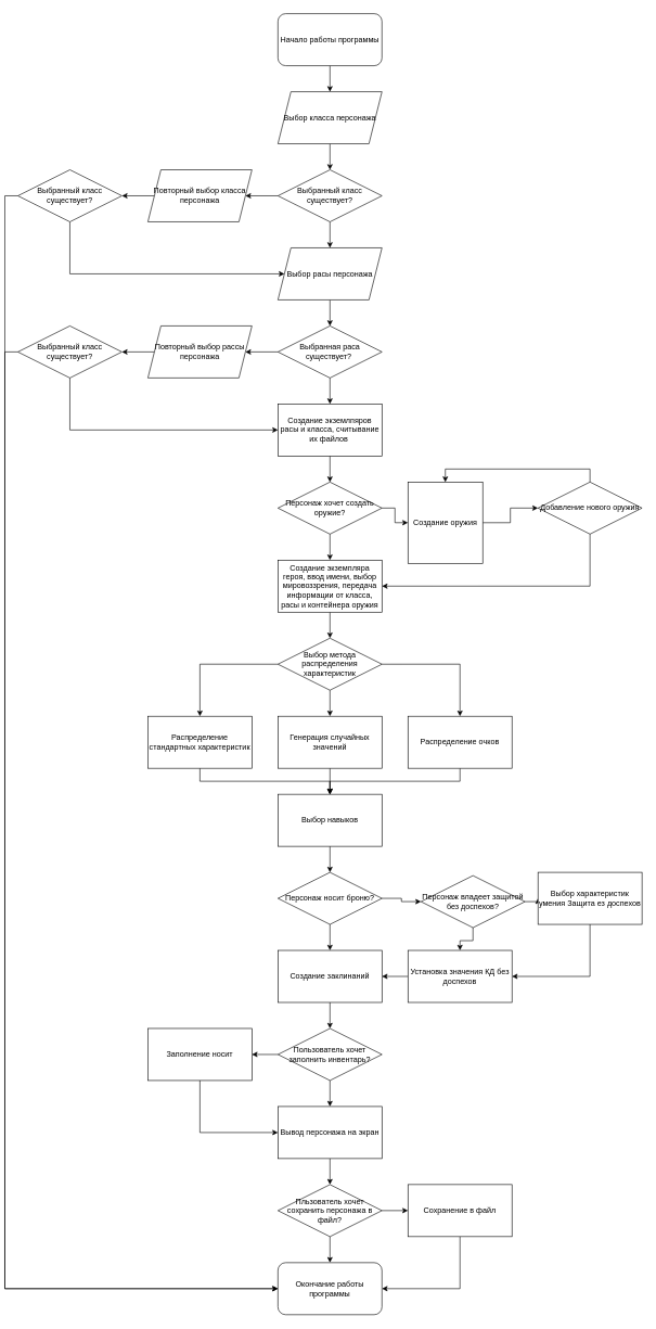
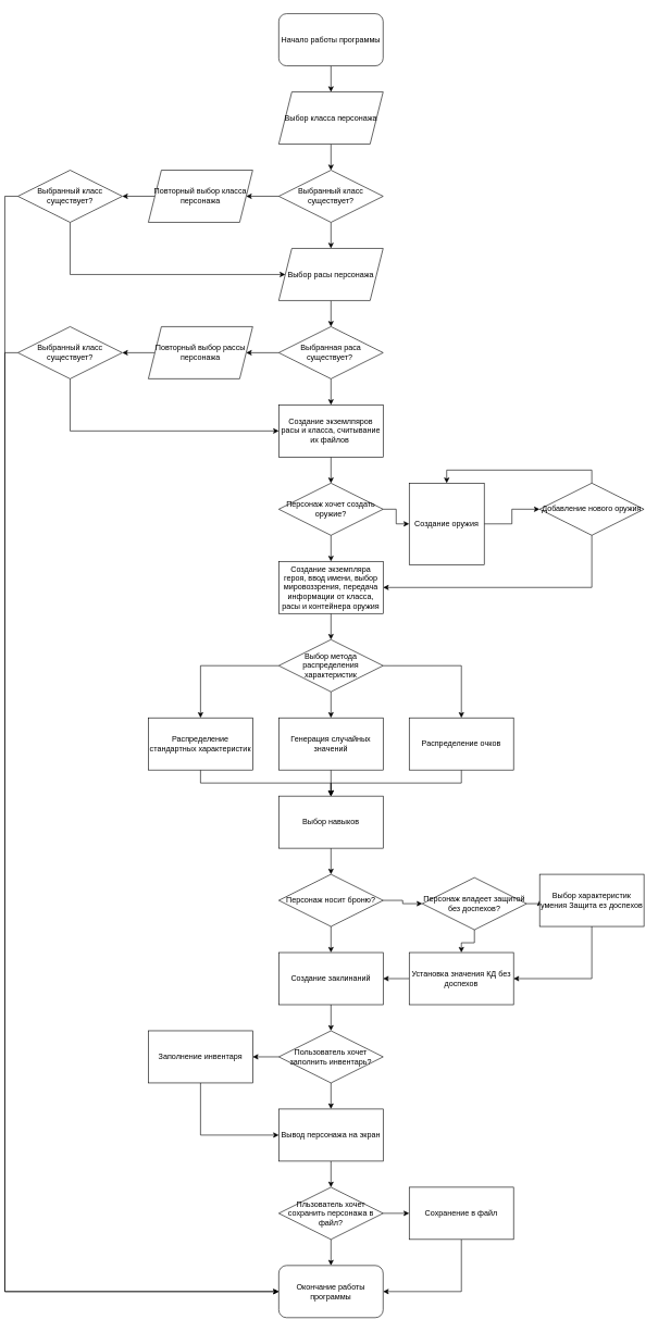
  <mxCell id="0" />
  <mxCell id="1" parent="0" />
  <mxCell id="2" style="edgeStyle=orthogonalEdgeStyle;rounded=0;orthogonalLoop=1;jettySize=auto;html=1;exitX=0.5;exitY=1;exitDx=0;exitDy=0;" edge="1" parent="1" source="3" target="5"><mxGeometry relative="1" as="geometry" /></mxCell>
  <mxCell id="3" value="Начало работы программы" style="rounded=1;whiteSpace=wrap;html=1;" vertex="1" parent="1"><mxGeometry x="420" y="20" width="160" height="80" as="geometry" /></mxCell>
  <mxCell id="4" style="edgeStyle=orthogonalEdgeStyle;rounded=0;orthogonalLoop=1;jettySize=auto;html=1;exitX=0.5;exitY=1;exitDx=0;exitDy=0;entryX=0.5;entryY=0;entryDx=0;entryDy=0;" edge="1" parent="1" source="5" target="8"><mxGeometry relative="1" as="geometry" /></mxCell>
  <mxCell id="5" value="Выбор класса персонажа" style="shape=parallelogram;perimeter=parallelogramPerimeter;whiteSpace=wrap;html=1;fixedSize=1;" vertex="1" parent="1"><mxGeometry x="420" y="140" width="160" height="80" as="geometry" /></mxCell>
  <mxCell id="6" style="edgeStyle=orthogonalEdgeStyle;rounded=0;orthogonalLoop=1;jettySize=auto;html=1;exitX=0.5;exitY=1;exitDx=0;exitDy=0;entryX=0.5;entryY=0;entryDx=0;entryDy=0;" edge="1" parent="1" source="8" target="12"><mxGeometry relative="1" as="geometry" /></mxCell>
  <mxCell id="7" style="edgeStyle=orthogonalEdgeStyle;rounded=0;orthogonalLoop=1;jettySize=auto;html=1;exitX=0;exitY=0.5;exitDx=0;exitDy=0;entryX=1;entryY=0.5;entryDx=0;entryDy=0;" edge="1" parent="1" source="8" target="10"><mxGeometry relative="1" as="geometry" /></mxCell>
  <mxCell id="8" value="Выбранный класс существует?" style="rhombus;whiteSpace=wrap;html=1;" vertex="1" parent="1"><mxGeometry x="420" y="260" width="160" height="80" as="geometry" /></mxCell>
  <mxCell id="9" style="edgeStyle=orthogonalEdgeStyle;rounded=0;orthogonalLoop=1;jettySize=auto;html=1;exitX=0;exitY=0.5;exitDx=0;exitDy=0;" edge="1" parent="1" source="10" target="20"><mxGeometry relative="1" as="geometry" /></mxCell>
  <mxCell id="10" value="Повторный выбор класса персонажа" style="shape=parallelogram;perimeter=parallelogramPerimeter;whiteSpace=wrap;html=1;fixedSize=1;" vertex="1" parent="1"><mxGeometry x="220" y="260" width="160" height="80" as="geometry" /></mxCell>
  <mxCell id="11" style="edgeStyle=orthogonalEdgeStyle;rounded=0;orthogonalLoop=1;jettySize=auto;html=1;exitX=0.5;exitY=1;exitDx=0;exitDy=0;" edge="1" parent="1" source="12" target="15"><mxGeometry relative="1" as="geometry" /></mxCell>
  <mxCell id="12" value="Выбор расы персонажа" style="shape=parallelogram;perimeter=parallelogramPerimeter;whiteSpace=wrap;html=1;fixedSize=1;" vertex="1" parent="1"><mxGeometry x="420" y="380" width="160" height="80" as="geometry" /></mxCell>
  <mxCell id="13" style="edgeStyle=orthogonalEdgeStyle;rounded=0;orthogonalLoop=1;jettySize=auto;html=1;exitX=0.5;exitY=1;exitDx=0;exitDy=0;" edge="1" parent="1" source="15" target="17"><mxGeometry relative="1" as="geometry" /></mxCell>
  <mxCell id="14" style="edgeStyle=orthogonalEdgeStyle;rounded=0;orthogonalLoop=1;jettySize=auto;html=1;exitX=0;exitY=0.5;exitDx=0;exitDy=0;entryX=1;entryY=0.5;entryDx=0;entryDy=0;" edge="1" parent="1" source="15" target="22"><mxGeometry relative="1" as="geometry" /></mxCell>
  <mxCell id="15" value="Выбранная раса существует?&amp;nbsp;" style="rhombus;whiteSpace=wrap;html=1;" vertex="1" parent="1"><mxGeometry x="420" y="500" width="160" height="80" as="geometry" /></mxCell>
  <mxCell id="16" style="edgeStyle=orthogonalEdgeStyle;rounded=0;orthogonalLoop=1;jettySize=auto;html=1;exitX=0.5;exitY=1;exitDx=0;exitDy=0;entryX=0.5;entryY=0;entryDx=0;entryDy=0;" edge="1" parent="1" source="17" target="28"><mxGeometry relative="1" as="geometry"><mxPoint x="500" y="740" as="targetPoint" /></mxGeometry></mxCell>
  <mxCell id="17" value="Создание экземлпяров расы и класса, считывание их файлов&amp;nbsp;" style="rounded=0;whiteSpace=wrap;html=1;" vertex="1" parent="1"><mxGeometry x="420" y="620" width="160" height="80" as="geometry" /></mxCell>
  <mxCell id="18" style="edgeStyle=orthogonalEdgeStyle;rounded=0;orthogonalLoop=1;jettySize=auto;html=1;exitX=0.5;exitY=1;exitDx=0;exitDy=0;entryX=0;entryY=0.5;entryDx=0;entryDy=0;" edge="1" parent="1" source="20" target="12"><mxGeometry relative="1" as="geometry"><mxPoint x="100" y="420" as="targetPoint" /><Array as="points"><mxPoint x="100" y="420" /></Array></mxGeometry></mxCell>
  <mxCell id="19" style="edgeStyle=orthogonalEdgeStyle;rounded=0;orthogonalLoop=1;jettySize=auto;html=1;exitX=0;exitY=0.5;exitDx=0;exitDy=0;entryX=0;entryY=0.5;entryDx=0;entryDy=0;" edge="1" parent="1" source="20" target="70"><mxGeometry relative="1" as="geometry" /></mxCell>
  <mxCell id="20" value="Выбранный класс существует?" style="rhombus;whiteSpace=wrap;html=1;" vertex="1" parent="1"><mxGeometry x="20" y="260" width="160" height="80" as="geometry" /></mxCell>
  <mxCell id="21" style="edgeStyle=orthogonalEdgeStyle;rounded=0;orthogonalLoop=1;jettySize=auto;html=1;exitX=0;exitY=0.5;exitDx=0;exitDy=0;" edge="1" parent="1" source="22" target="25"><mxGeometry relative="1" as="geometry" /></mxCell>
  <mxCell id="22" value="Повторный выбор рассы персонажа" style="shape=parallelogram;perimeter=parallelogramPerimeter;whiteSpace=wrap;html=1;fixedSize=1;" vertex="1" parent="1"><mxGeometry x="220" y="500" width="160" height="80" as="geometry" /></mxCell>
  <mxCell id="23" style="edgeStyle=orthogonalEdgeStyle;rounded=0;orthogonalLoop=1;jettySize=auto;html=1;exitX=0.5;exitY=1;exitDx=0;exitDy=0;entryX=0;entryY=0.5;entryDx=0;entryDy=0;" edge="1" parent="1" source="25" target="17"><mxGeometry relative="1" as="geometry" /></mxCell>
  <mxCell id="24" style="edgeStyle=orthogonalEdgeStyle;rounded=0;orthogonalLoop=1;jettySize=auto;html=1;exitX=0;exitY=0.5;exitDx=0;exitDy=0;entryX=0;entryY=0.5;entryDx=0;entryDy=0;" edge="1" parent="1" source="25" target="70"><mxGeometry relative="1" as="geometry" /></mxCell>
  <mxCell id="25" value="Выбранный класс существует?" style="rhombus;whiteSpace=wrap;html=1;" vertex="1" parent="1"><mxGeometry x="20" y="500" width="160" height="80" as="geometry" /></mxCell>
  <mxCell id="26" style="edgeStyle=orthogonalEdgeStyle;rounded=0;orthogonalLoop=1;jettySize=auto;html=1;exitX=1;exitY=0.5;exitDx=0;exitDy=0;" edge="1" parent="1" source="28" target="32"><mxGeometry relative="1" as="geometry" /></mxCell>
  <mxCell id="27" style="edgeStyle=orthogonalEdgeStyle;rounded=0;orthogonalLoop=1;jettySize=auto;html=1;exitX=0.5;exitY=1;exitDx=0;exitDy=0;" edge="1" parent="1" source="28" target="30"><mxGeometry relative="1" as="geometry" /></mxCell>
  <mxCell id="28" value="Персонаж хочет создать оружие?" style="rhombus;whiteSpace=wrap;html=1;" vertex="1" parent="1"><mxGeometry x="420" y="740.04" width="160" height="80" as="geometry" /></mxCell>
  <mxCell id="29" style="edgeStyle=orthogonalEdgeStyle;rounded=0;orthogonalLoop=1;jettySize=auto;html=1;exitX=0.5;exitY=1;exitDx=0;exitDy=0;entryX=0.5;entryY=0;entryDx=0;entryDy=0;" edge="1" parent="1" source="30" target="39"><mxGeometry relative="1" as="geometry" /></mxCell>
  <mxCell id="30" value="Создание экземпляра героя, ввод имени, выбор мировоззрения, передача информации от класса, расы и контейнера оружия" style="rounded=0;whiteSpace=wrap;html=1;" vertex="1" parent="1"><mxGeometry x="420" y="860.04" width="160" height="80" as="geometry" /></mxCell>
  <mxCell id="31" style="edgeStyle=orthogonalEdgeStyle;rounded=0;orthogonalLoop=1;jettySize=auto;html=1;exitX=1;exitY=0.5;exitDx=0;exitDy=0;entryX=0;entryY=0.5;entryDx=0;entryDy=0;" edge="1" parent="1" source="32" target="35"><mxGeometry relative="1" as="geometry" /></mxCell>
  <mxCell id="32" value="Создание оружия" style="rounded=0;whiteSpace=wrap;html=1;" vertex="1" parent="1"><mxGeometry x="620" y="740.04" width="115" height="125" as="geometry" /></mxCell>
  <mxCell id="33" style="edgeStyle=orthogonalEdgeStyle;rounded=0;orthogonalLoop=1;jettySize=auto;html=1;exitX=0.5;exitY=0;exitDx=0;exitDy=0;entryX=0.5;entryY=0;entryDx=0;entryDy=0;" edge="1" parent="1" source="35" target="32"><mxGeometry relative="1" as="geometry" /></mxCell>
  <mxCell id="34" style="edgeStyle=orthogonalEdgeStyle;rounded=0;orthogonalLoop=1;jettySize=auto;html=1;exitX=0.5;exitY=1;exitDx=0;exitDy=0;entryX=1;entryY=0.5;entryDx=0;entryDy=0;" edge="1" parent="1" source="35" target="30"><mxGeometry relative="1" as="geometry" /></mxCell>
  <mxCell id="35" value="Добавление нового оружия" style="rhombus;whiteSpace=wrap;html=1;" vertex="1" parent="1"><mxGeometry x="820" y="740.04" width="160" height="80" as="geometry" /></mxCell>
  <mxCell id="36" style="edgeStyle=orthogonalEdgeStyle;rounded=0;orthogonalLoop=1;jettySize=auto;html=1;exitX=0.5;exitY=1;exitDx=0;exitDy=0;" edge="1" parent="1" source="39" target="41"><mxGeometry relative="1" as="geometry" /></mxCell>
  <mxCell id="37" style="edgeStyle=orthogonalEdgeStyle;rounded=0;orthogonalLoop=1;jettySize=auto;html=1;exitX=1;exitY=0.5;exitDx=0;exitDy=0;" edge="1" parent="1" source="39" target="43"><mxGeometry relative="1" as="geometry" /></mxCell>
  <mxCell id="38" style="edgeStyle=orthogonalEdgeStyle;rounded=0;orthogonalLoop=1;jettySize=auto;html=1;exitX=0;exitY=0.5;exitDx=0;exitDy=0;" edge="1" parent="1" source="39" target="45"><mxGeometry relative="1" as="geometry" /></mxCell>
  <mxCell id="39" value="Выбор метода распределения характеристик" style="rhombus;whiteSpace=wrap;html=1;" vertex="1" parent="1"><mxGeometry x="420" y="980.04" width="160" height="80" as="geometry" /></mxCell>
  <mxCell id="40" style="edgeStyle=orthogonalEdgeStyle;rounded=0;orthogonalLoop=1;jettySize=auto;html=1;exitX=0.5;exitY=1;exitDx=0;exitDy=0;" edge="1" parent="1" source="41" target="47"><mxGeometry relative="1" as="geometry" /></mxCell>
  <mxCell id="41" value="Генерация случайных значений" style="rounded=0;whiteSpace=wrap;html=1;" vertex="1" parent="1"><mxGeometry x="420" y="1100.04" width="160" height="80" as="geometry" /></mxCell>
  <mxCell id="42" style="edgeStyle=orthogonalEdgeStyle;rounded=0;orthogonalLoop=1;jettySize=auto;html=1;exitX=0.5;exitY=1;exitDx=0;exitDy=0;" edge="1" parent="1" source="43" target="47"><mxGeometry relative="1" as="geometry" /></mxCell>
  <mxCell id="43" value="Распределение очков" style="rounded=0;whiteSpace=wrap;html=1;" vertex="1" parent="1"><mxGeometry x="620" y="1100.04" width="160" height="80" as="geometry" /></mxCell>
  <mxCell id="44" style="edgeStyle=orthogonalEdgeStyle;rounded=0;orthogonalLoop=1;jettySize=auto;html=1;exitX=0.5;exitY=1;exitDx=0;exitDy=0;" edge="1" parent="1" source="45" target="47"><mxGeometry relative="1" as="geometry" /></mxCell>
  <mxCell id="45" value="Распределение стандартных характеристик" style="rounded=0;whiteSpace=wrap;html=1;" vertex="1" parent="1"><mxGeometry x="220" y="1100.04" width="160" height="80" as="geometry" /></mxCell>
  <mxCell id="46" style="edgeStyle=orthogonalEdgeStyle;rounded=0;orthogonalLoop=1;jettySize=auto;html=1;exitX=0.5;exitY=1;exitDx=0;exitDy=0;entryX=0.5;entryY=0;entryDx=0;entryDy=0;" edge="1" parent="1" source="47" target="50"><mxGeometry relative="1" as="geometry" /></mxCell>
  <mxCell id="47" value="Выбор навыков" style="rounded=0;whiteSpace=wrap;html=1;" vertex="1" parent="1"><mxGeometry x="420" y="1220.04" width="160" height="80" as="geometry" /></mxCell>
  <mxCell id="48" style="edgeStyle=orthogonalEdgeStyle;rounded=0;orthogonalLoop=1;jettySize=auto;html=1;exitX=0.5;exitY=1;exitDx=0;exitDy=0;entryX=0.5;entryY=0;entryDx=0;entryDy=0;" edge="1" parent="1" source="50" target="52"><mxGeometry relative="1" as="geometry" /></mxCell>
  <mxCell id="49" style="edgeStyle=orthogonalEdgeStyle;rounded=0;orthogonalLoop=1;jettySize=auto;html=1;" edge="1" parent="1" source="50" target="55"><mxGeometry relative="1" as="geometry" /></mxCell>
  <mxCell id="50" value="Персонаж носит броню?" style="rhombus;whiteSpace=wrap;html=1;" vertex="1" parent="1"><mxGeometry x="420" y="1340.04" width="160" height="80" as="geometry" /></mxCell>
  <mxCell id="51" style="edgeStyle=orthogonalEdgeStyle;rounded=0;orthogonalLoop=1;jettySize=auto;html=1;exitX=0.5;exitY=1;exitDx=0;exitDy=0;entryX=0.5;entryY=0;entryDx=0;entryDy=0;" edge="1" parent="1" source="52" target="62"><mxGeometry relative="1" as="geometry" /></mxCell>
  <mxCell id="52" value="Создание заклинаний" style="rounded=0;whiteSpace=wrap;html=1;" vertex="1" parent="1"><mxGeometry x="420" y="1460" width="160" height="80" as="geometry" /></mxCell>
  <mxCell id="53" style="edgeStyle=orthogonalEdgeStyle;rounded=0;orthogonalLoop=1;jettySize=auto;html=1;exitX=0.5;exitY=1;exitDx=0;exitDy=0;" edge="1" parent="1" source="55" target="57"><mxGeometry relative="1" as="geometry" /></mxCell>
  <mxCell id="54" style="edgeStyle=orthogonalEdgeStyle;rounded=0;orthogonalLoop=1;jettySize=auto;html=1;exitX=1;exitY=0.5;exitDx=0;exitDy=0;" edge="1" parent="1" source="55" target="59"><mxGeometry relative="1" as="geometry" /></mxCell>
  <mxCell id="55" value="Персонаж владеет защитой без доспехов?" style="rhombus;whiteSpace=wrap;html=1;" vertex="1" parent="1"><mxGeometry x="640" y="1345.04" width="160" height="80" as="geometry" /></mxCell>
  <mxCell id="56" style="edgeStyle=orthogonalEdgeStyle;rounded=0;orthogonalLoop=1;jettySize=auto;html=1;exitX=0;exitY=0.5;exitDx=0;exitDy=0;entryX=1;entryY=0.5;entryDx=0;entryDy=0;" edge="1" parent="1" source="57" target="52"><mxGeometry relative="1" as="geometry" /></mxCell>
  <mxCell id="57" value="Установка значения КД без доспехов" style="rounded=0;whiteSpace=wrap;html=1;" vertex="1" parent="1"><mxGeometry x="620" y="1460" width="160" height="80" as="geometry" /></mxCell>
  <mxCell id="58" style="edgeStyle=orthogonalEdgeStyle;rounded=0;orthogonalLoop=1;jettySize=auto;html=1;exitX=0.5;exitY=1;exitDx=0;exitDy=0;entryX=1;entryY=0.5;entryDx=0;entryDy=0;" edge="1" parent="1" source="59" target="57"><mxGeometry relative="1" as="geometry" /></mxCell>
  <mxCell id="59" value="Выбор характеристик умения Защита ез доспехов" style="rounded=0;whiteSpace=wrap;html=1;" vertex="1" parent="1"><mxGeometry x="820" y="1340" width="160" height="80" as="geometry" /></mxCell>
  <mxCell id="60" style="edgeStyle=orthogonalEdgeStyle;rounded=0;orthogonalLoop=1;jettySize=auto;html=1;exitX=0;exitY=0.5;exitDx=0;exitDy=0;" edge="1" parent="1" source="62" target="64"><mxGeometry relative="1" as="geometry" /></mxCell>
  <mxCell id="61" style="edgeStyle=orthogonalEdgeStyle;rounded=0;orthogonalLoop=1;jettySize=auto;html=1;exitX=0.5;exitY=1;exitDx=0;exitDy=0;" edge="1" parent="1" source="62" target="66"><mxGeometry relative="1" as="geometry" /></mxCell>
  <mxCell id="62" value="Пользователь хочет заполнить инвентарь?" style="rhombus;whiteSpace=wrap;html=1;" vertex="1" parent="1"><mxGeometry x="420" y="1580" width="160" height="80" as="geometry" /></mxCell>
  <mxCell id="63" style="edgeStyle=orthogonalEdgeStyle;rounded=0;orthogonalLoop=1;jettySize=auto;html=1;exitX=0.5;exitY=1;exitDx=0;exitDy=0;entryX=0;entryY=0.5;entryDx=0;entryDy=0;" edge="1" parent="1" source="64" target="66"><mxGeometry relative="1" as="geometry" /></mxCell>
- <mxCell id="64" value="Заполнение носит" style="rounded=0;whiteSpace=wrap;html=1;" vertex="1" parent="1"><mxGeometry x="220" y="1580" width="160" height="80" as="geometry" /></mxCell>
+ <mxCell id="64" value="Заполнение инвентаря" style="rounded=0;whiteSpace=wrap;html=1;" vertex="1" parent="1"><mxGeometry x="220" y="1580" width="160" height="80" as="geometry" /></mxCell>
  <mxCell id="65" style="edgeStyle=orthogonalEdgeStyle;rounded=0;orthogonalLoop=1;jettySize=auto;html=1;exitX=0.5;exitY=1;exitDx=0;exitDy=0;entryX=0.5;entryY=0;entryDx=0;entryDy=0;" edge="1" parent="1" source="66" target="69"><mxGeometry relative="1" as="geometry" /></mxCell>
  <mxCell id="66" value="Вывод персонажа на экран" style="rounded=0;whiteSpace=wrap;html=1;" vertex="1" parent="1"><mxGeometry x="420" y="1700" width="160" height="80" as="geometry" /></mxCell>
  <mxCell id="67" style="edgeStyle=orthogonalEdgeStyle;rounded=0;orthogonalLoop=1;jettySize=auto;html=1;exitX=0.5;exitY=1;exitDx=0;exitDy=0;entryX=0.5;entryY=0;entryDx=0;entryDy=0;" edge="1" parent="1" source="69" target="70"><mxGeometry relative="1" as="geometry" /></mxCell>
  <mxCell id="68" style="edgeStyle=orthogonalEdgeStyle;rounded=0;orthogonalLoop=1;jettySize=auto;html=1;exitX=1;exitY=0.5;exitDx=0;exitDy=0;" edge="1" parent="1" source="69" target="72"><mxGeometry relative="1" as="geometry" /></mxCell>
  <mxCell id="69" value="Пльзователь хочет сохранить персонажа в файл?" style="rhombus;whiteSpace=wrap;html=1;" vertex="1" parent="1"><mxGeometry x="420" y="1820" width="160" height="80" as="geometry" /></mxCell>
  <mxCell id="70" value="Окончание работы программы" style="rounded=1;whiteSpace=wrap;html=1;" vertex="1" parent="1"><mxGeometry x="420" y="1940" width="160" height="80" as="geometry" /></mxCell>
  <mxCell id="71" style="edgeStyle=orthogonalEdgeStyle;rounded=0;orthogonalLoop=1;jettySize=auto;html=1;exitX=0.5;exitY=1;exitDx=0;exitDy=0;entryX=1;entryY=0.5;entryDx=0;entryDy=0;" edge="1" parent="1" source="72" target="70"><mxGeometry relative="1" as="geometry" /></mxCell>
  <mxCell id="72" value="Сохранение в файл" style="rounded=0;whiteSpace=wrap;html=1;" vertex="1" parent="1"><mxGeometry x="620" y="1820" width="160" height="80" as="geometry" /></mxCell>
